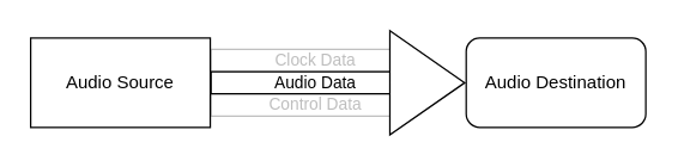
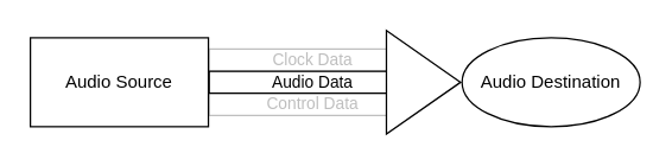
  <mxCell id="0" />
  <mxCell id="1" parent="0" />
  <mxCell id="2" value="Audio Source" style="whiteSpace=wrap;html=1;rounded=0;" parent="1" vertex="1"><mxGeometry x="20" y="25" width="120" height="60" as="geometry" /></mxCell>
- <mxCell id="3" value="Audio Destination" style="rounded=1;whiteSpace=wrap;html=1;" parent="1" vertex="1"><mxGeometry x="311" y="25" width="120" height="60" as="geometry" /></mxCell>
+ <mxCell id="3" value="Audio Destination" style="ellipse;whiteSpace=wrap;html=1;" parent="1" vertex="1"><mxGeometry x="311" y="25" width="120" height="60" as="geometry" /></mxCell>
  <mxCell id="4" value="Clock Data" style="shape=flexArrow;endArrow=classic;html=1;exitX=1;exitY=0.25;exitDx=0;exitDy=0;labelBackgroundColor=none;width=15;opacity=25;textOpacity=25;" parent="1" source="2" edge="1"><mxGeometry width="50" height="50" relative="1" as="geometry"><mxPoint x="180" y="75" as="sourcePoint" /><mxPoint x="280" y="40" as="targetPoint" /><mxPoint as="offset" /></mxGeometry></mxCell>
  <mxCell id="5" value="Audio Data" style="shape=flexArrow;endArrow=classic;html=1;exitX=1;exitY=0.5;exitDx=0;exitDy=0;labelBackgroundColor=none;width=15;" parent="1" source="2" edge="1"><mxGeometry width="50" height="50" relative="1" as="geometry"><mxPoint x="150" y="50" as="sourcePoint" /><mxPoint x="280" y="55" as="targetPoint" /></mxGeometry></mxCell>
  <mxCell id="6" value="Control Data" style="shape=flexArrow;endArrow=classic;html=1;exitX=1;exitY=0.75;exitDx=0;exitDy=0;labelBackgroundColor=none;width=15;opacity=25;textOpacity=25;" parent="1" source="2" edge="1"><mxGeometry width="50" height="50" relative="1" as="geometry"><mxPoint x="150" y="75" as="sourcePoint" /><mxPoint x="280" y="70" as="targetPoint" /></mxGeometry></mxCell>
  <mxCell id="7" value="" style="triangle;whiteSpace=wrap;html=1;strokeColor=default;" parent="1" vertex="1"><mxGeometry x="260" y="20" width="50" height="70" as="geometry" /></mxCell>
